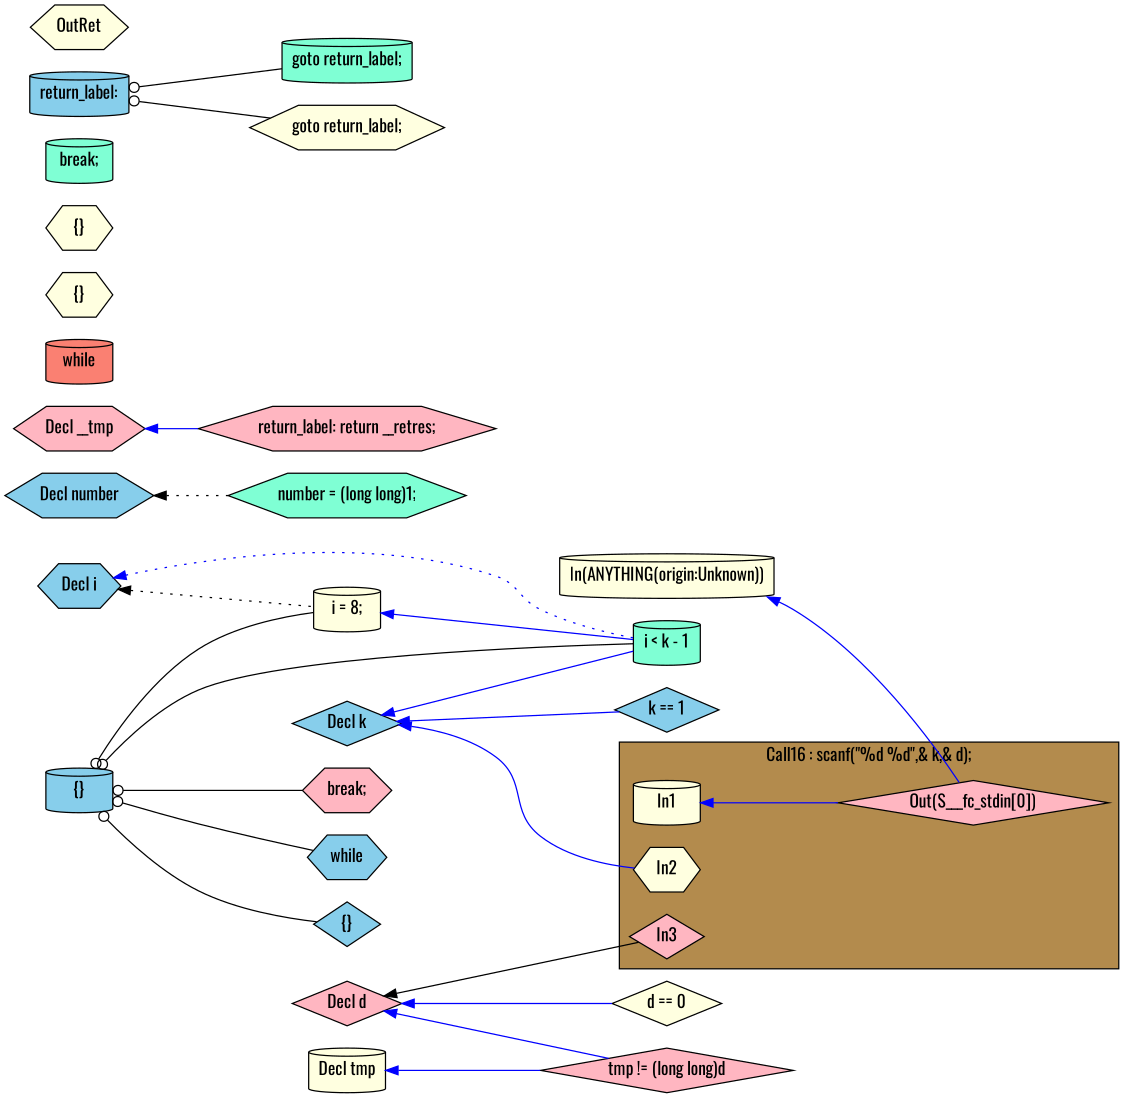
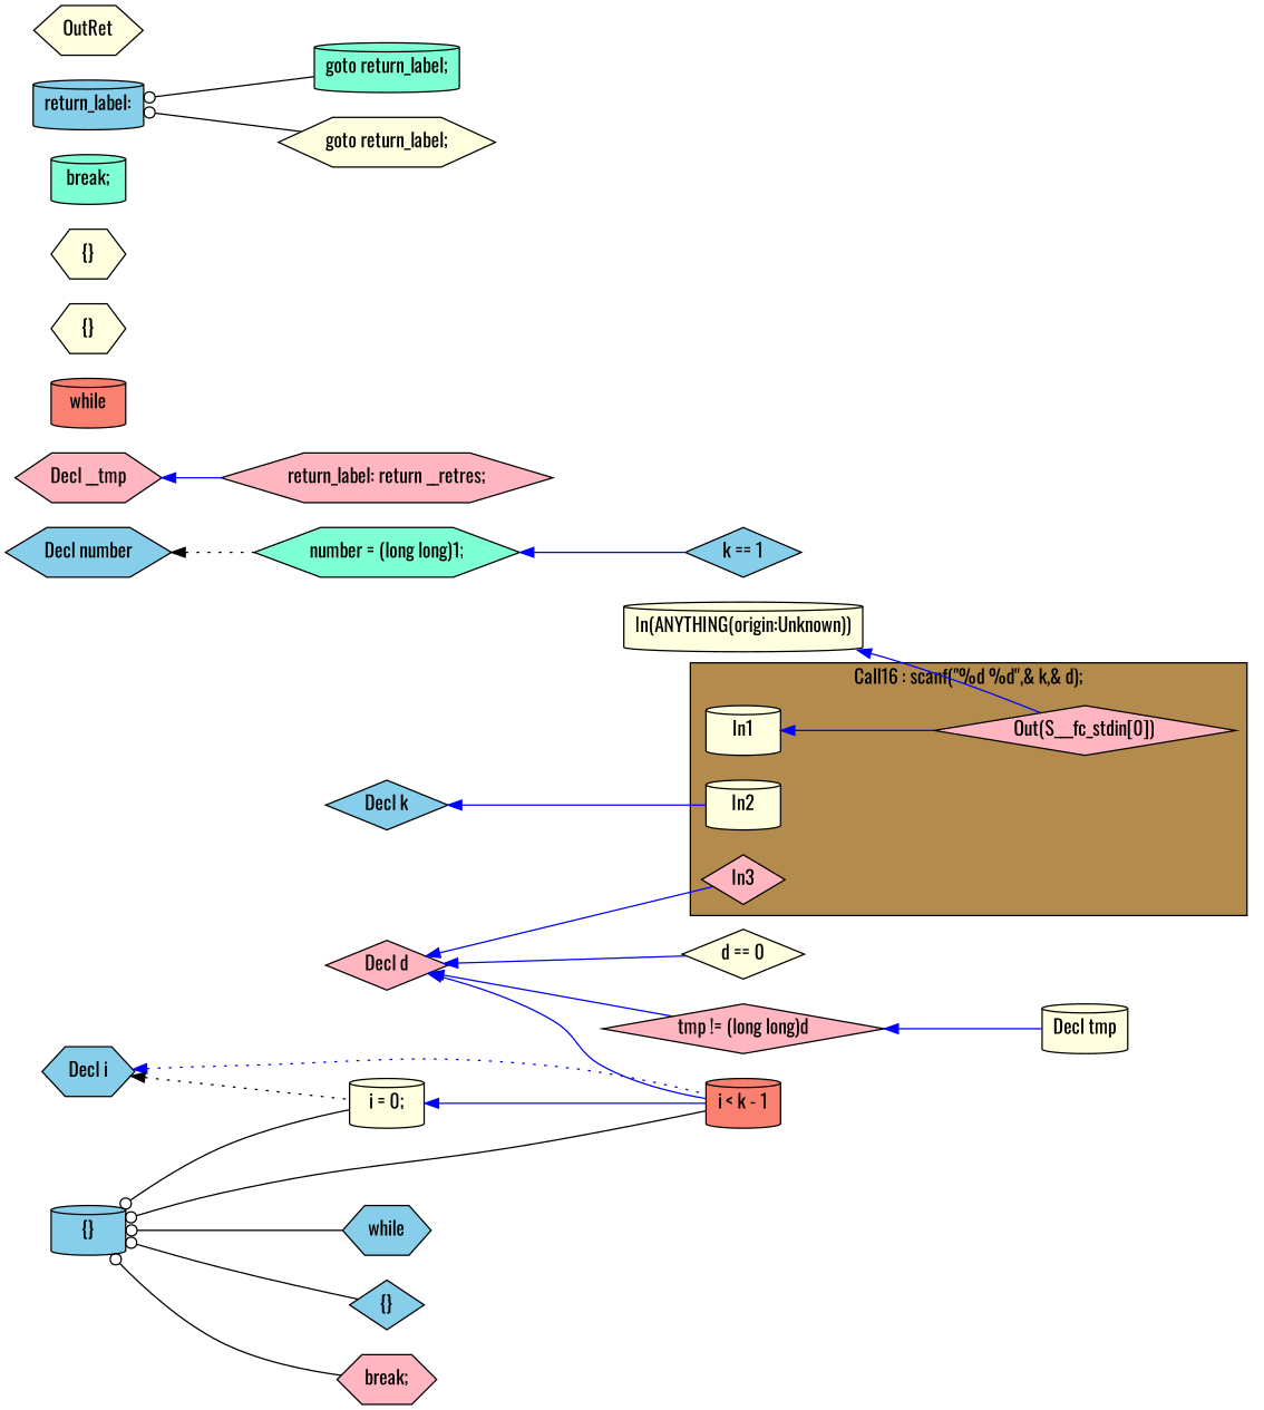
  digraph {
    fontname=Oswald
    rankdir=LR
    node [fillcolor=lightyellow fontname=Oswald shape=cylinder style=filled]
    edge [color="#0000FF" dir=back fontname=Oswald]
    n1 [label=In1]
-   n2 [label=In2 shape=hexagon]
+   n2 [label=In2]
    n3 [fillcolor=lightpink label=In3 shape=diamond]
    n4 [fillcolor=lightpink label="Out(S___fc_stdin[0])" shape=diamond]
    n5 [label="In(ANYTHING(origin:Unknown))"]
    n6 [fillcolor=skyblue label="Decl k" shape=diamond]
-   n7 [fillcolor=aquamarine label="i < k - 1"]
+   n7 [fillcolor=salmon label="i < k - 1"]
    n8 [fillcolor=skyblue label="k == 1" shape=diamond]
    n9 [fillcolor=lightpink label="Decl d" shape=diamond]
    n10 [label="d == 0" shape=diamond]
    n11 [fillcolor=lightpink label="tmp != (long long)d" shape=diamond]
    n12 [fillcolor=skyblue label="Decl number" shape=hexagon]
    n13 [fillcolor=aquamarine label="number = (long long)1;" shape=hexagon]
    n14 [fillcolor=skyblue label="Decl i" shape=hexagon]
-   n15 [label="i = 8;"]
+   n15 [label="i = 0;"]
    n16 [label="Decl tmp"]
    n17 [fillcolor=lightpink label="Decl __tmp" shape=hexagon]
    n18 [fillcolor=lightpink label="return_label: return __retres;" shape=hexagon]
    n19 [fillcolor=skyblue label="{}"]
    n20 [fillcolor=skyblue label=while shape=hexagon]
    n21 [fillcolor=skyblue label="{}" shape=diamond]
    n22 [fillcolor=lightpink label="break;" shape=hexagon]
    n23 [fillcolor=salmon label=while]
    n24 [label="{}" shape=hexagon]
    n25 [label="{}" shape=hexagon]
    n26 [fillcolor=aquamarine label="break;"]
    n27 [fillcolor=aquamarine label="goto return_label;"]
    n28 [fillcolor=skyblue label="return_label:"]
    n29 [label="goto return_label;" shape=hexagon]
    n30 [label=OutRet shape=hexagon]
    subgraph cluster_1 {
      fillcolor="#B38B4D"
      label="Call16 : scanf(\"%d %d\",& k,& d);"
      style=filled
      n1
      n2
      n3
      n4
    }
    n1 -> n4
    n5 -> n4
    n6 -> n2
-   n6 -> n7
-   n6 -> n8
-   n9 -> n3 [color="#000000"]
+   n9 -> n7
+   n13 -> n8
+   n9 -> n3
    n9 -> n10
    n9 -> n11
    n12 -> n13 [color="#000000" style=dotted]
    n14 -> n7 [style=dotted]
    n14 -> n15 [color="#000000" style=dotted]
    n15 -> n7
-   n16 -> n11
+   n11 -> n16
    n17 -> n18
    n19 -> n7 [arrowtail=odot color="#000000"]
    n19 -> n15 [arrowtail=odot color="#000000"]
    n19 -> n20 [arrowtail=odot color="#000000"]
    n19 -> n21 [arrowtail=odot color="#000000"]
    n19 -> n22 [arrowtail=odot color="#000000"]
    n28 -> n27 [arrowtail=odot color="#000000"]
    n28 -> n29 [arrowtail=odot color="#000000"]
  }
